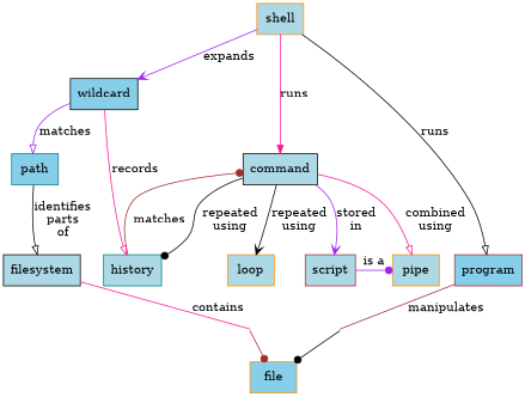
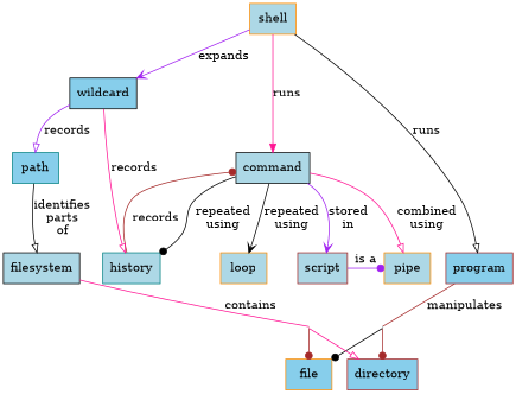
  digraph {
    node [color=darkorange fillcolor=lightblue shape=rectangle style=filled]
    edge [color=deeppink arrowhead=dot]
    pipe
    loop
    program [color=brown fillcolor=skyblue]
    script [color=brown]
    filesystem [color=black]
    i01 [color=teal fillcolor=skyblue height=0 shape=point width=0]
    i02 [color=brown fillcolor=skyblue height=0 shape=point width=0]
    history [color=teal]
    command [color=black]
    shell
    wildcard [color=black fillcolor=skyblue]
    path [color=teal fillcolor=skyblue]
    file [fillcolor=skyblue]
+   directory [color=brown fillcolor=skyblue]
    subgraph sub_1 {
      rank=same
      rankdir=LR
      pipe
      loop
      program
      script
      filesystem
    }
    loop -> script [style=invis color="" arrowhead=""]
    program -> i01 [color=brown dir=none label=manipulates arrowhead=""]
    script -> pipe [color=purple label="is a"]
    filesystem -> i02 [dir=none label=contains arrowhead=""]
    i01 -> file [color=black]
+   i01 -> directory [color=brown]
    i02 -> file [color=brown]
-   history -> command [color=brown label=matches]
+   i02 -> directory [arrowhead=onormal]
+   history -> command [color=brown label=records]
    command -> pipe [arrowhead=onormal label="combined\nusing"]
    command -> loop [arrowhead=vee color=black label="repeated\nusing"]
    command -> script [arrowhead=vee color=purple label="stored\nin"]
    command -> history [color=black label="repeated\nusing"]
    shell -> program [arrowhead=onormal color=black label=runs]
    shell -> command [arrowhead=normal label=runs]
    shell -> wildcard [arrowhead=vee color=purple label=expands]
    wildcard -> history [arrowhead=onormal label=records]
-   wildcard -> path [arrowhead=onormal color=purple label=matches]
+   wildcard -> path [arrowhead=onormal color=purple label=records]
    path -> filesystem [arrowhead=onormal color=black label="identifies\nparts\nof"]
  }
